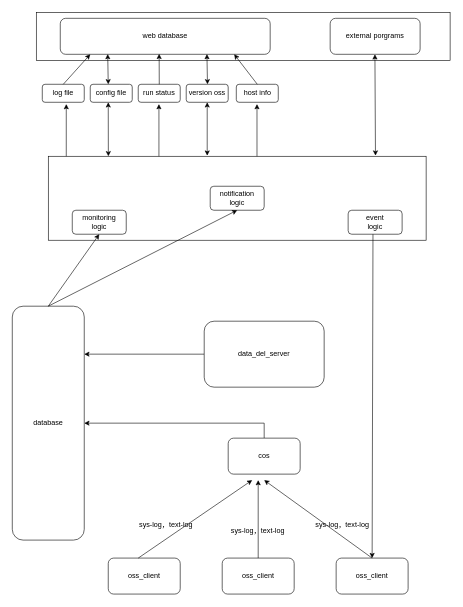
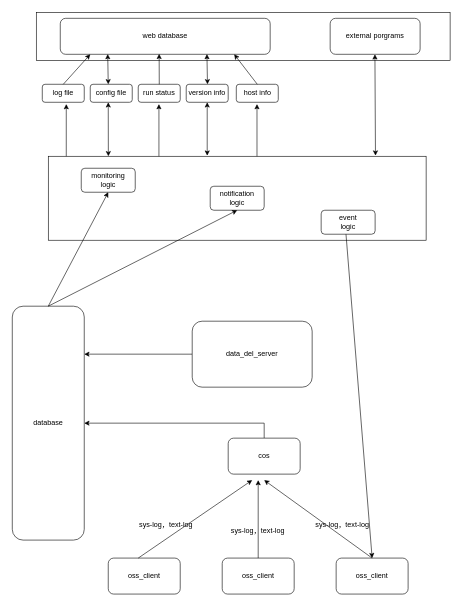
  <mxCell id="0" />
  <mxCell id="1" parent="0" />
  <mxCell id="2" value="" style="rounded=0;whiteSpace=wrap;html=1;" vertex="1" parent="1"><mxGeometry x="60" y="20" width="690" height="80" as="geometry" /></mxCell>
  <mxCell id="3" value="web database" style="rounded=1;whiteSpace=wrap;html=1;" vertex="1" parent="1"><mxGeometry x="100" y="30" width="350" height="60" as="geometry" /></mxCell>
  <mxCell id="4" value="external porgrams" style="rounded=1;whiteSpace=wrap;html=1;" vertex="1" parent="1"><mxGeometry x="550" y="30" width="150" height="60" as="geometry" /></mxCell>
  <mxCell id="5" value="oss_server" style="rounded=0;whiteSpace=wrap;html=1;" vertex="1" parent="1"><mxGeometry x="80" y="260" width="630" height="140" as="geometry" /></mxCell>
- <mxCell id="6" value="monitoring&lt;br&gt;logic" style="rounded=1;whiteSpace=wrap;html=1;" vertex="1" parent="1"><mxGeometry x="120" y="350" width="90" height="40" as="geometry" /></mxCell>
+ <mxCell id="6" value="monitoring&lt;br&gt;logic" style="rounded=1;whiteSpace=wrap;html=1;" vertex="1" parent="1"><mxGeometry x="135" y="280" width="90" height="40" as="geometry" /></mxCell>
  <mxCell id="7" value="notification&lt;br&gt;logic" style="rounded=1;whiteSpace=wrap;html=1;" vertex="1" parent="1"><mxGeometry x="350" y="310" width="90" height="40" as="geometry" /></mxCell>
- <mxCell id="8" value="event&lt;br&gt;logic" style="rounded=1;whiteSpace=wrap;html=1;" vertex="1" parent="1"><mxGeometry x="580" y="350" width="90" height="40" as="geometry" /></mxCell>
+ <mxCell id="8" value="event&lt;br&gt;logic" style="rounded=1;whiteSpace=wrap;html=1;" vertex="1" parent="1"><mxGeometry x="535" y="350" width="90" height="40" as="geometry" /></mxCell>
  <mxCell id="9" value="database" style="rounded=1;whiteSpace=wrap;html=1;" vertex="1" parent="1"><mxGeometry x="20" y="510" width="120" height="390" as="geometry" /></mxCell>
  <mxCell id="10" style="edgeStyle=orthogonalEdgeStyle;rounded=0;orthogonalLoop=1;jettySize=auto;html=1;exitX=0;exitY=0.5;exitDx=0;exitDy=0;entryX=1;entryY=0.205;entryDx=0;entryDy=0;entryPerimeter=0;" edge="1" parent="1" source="11" target="9"><mxGeometry relative="1" as="geometry" /></mxCell>
- <mxCell id="11" value="data_del_server" style="rounded=1;whiteSpace=wrap;html=1;" vertex="1" parent="1"><mxGeometry x="340" y="535" width="200" height="110" as="geometry" /></mxCell>
+ <mxCell id="11" value="data_del_server" style="rounded=1;whiteSpace=wrap;html=1;" vertex="1" parent="1"><mxGeometry x="320" y="535" width="200" height="110" as="geometry" /></mxCell>
  <mxCell id="12" style="edgeStyle=orthogonalEdgeStyle;rounded=0;orthogonalLoop=1;jettySize=auto;html=1;exitX=0.5;exitY=0;exitDx=0;exitDy=0;" edge="1" parent="1" source="13" target="9"><mxGeometry relative="1" as="geometry" /></mxCell>
  <mxCell id="13" value="cos" style="rounded=1;whiteSpace=wrap;html=1;" vertex="1" parent="1"><mxGeometry x="380" y="730" width="120" height="60" as="geometry" /></mxCell>
  <mxCell id="14" value="oss_client" style="rounded=1;whiteSpace=wrap;html=1;" vertex="1" parent="1"><mxGeometry x="180" y="930" width="120" height="60" as="geometry" /></mxCell>
  <mxCell id="15" value="oss_client" style="rounded=1;whiteSpace=wrap;html=1;" vertex="1" parent="1"><mxGeometry x="370" y="930" width="120" height="60" as="geometry" /></mxCell>
  <mxCell id="16" value="oss_client" style="rounded=1;whiteSpace=wrap;html=1;" vertex="1" parent="1"><mxGeometry x="560" y="930" width="120" height="60" as="geometry" /></mxCell>
  <mxCell id="17" value="log file" style="rounded=1;whiteSpace=wrap;html=1;" vertex="1" parent="1"><mxGeometry x="70" y="140" width="70" height="30" as="geometry" /></mxCell>
  <mxCell id="18" value="config file" style="rounded=1;whiteSpace=wrap;html=1;" vertex="1" parent="1"><mxGeometry x="150" y="140" width="70" height="30" as="geometry" /></mxCell>
  <mxCell id="19" value="run status" style="rounded=1;whiteSpace=wrap;html=1;" vertex="1" parent="1"><mxGeometry x="230" y="140" width="70" height="30" as="geometry" /></mxCell>
- <mxCell id="20" value="version oss" style="rounded=1;whiteSpace=wrap;html=1;" vertex="1" parent="1"><mxGeometry x="310" y="140" width="70" height="30" as="geometry" /></mxCell>
+ <mxCell id="20" value="version info" style="rounded=1;whiteSpace=wrap;html=1;" vertex="1" parent="1"><mxGeometry x="310" y="140" width="70" height="30" as="geometry" /></mxCell>
  <mxCell id="21" value="host info" style="rounded=1;whiteSpace=wrap;html=1;" vertex="1" parent="1"><mxGeometry x="393.5" y="140" width="70" height="30" as="geometry" /></mxCell>
  <mxCell id="22" value="" style="endArrow=classic;html=1;entryX=0.5;entryY=1;entryDx=0;entryDy=0;" edge="1" parent="1"><mxGeometry width="50" height="50" relative="1" as="geometry"><mxPoint x="264.5" y="260" as="sourcePoint" /><mxPoint x="264.5" y="173" as="targetPoint" /></mxGeometry></mxCell>
  <mxCell id="23" value="" style="endArrow=classic;html=1;entryX=0.5;entryY=1;entryDx=0;entryDy=0;" edge="1" parent="1"><mxGeometry width="50" height="50" relative="1" as="geometry"><mxPoint x="428" y="260" as="sourcePoint" /><mxPoint x="428" y="173" as="targetPoint" /></mxGeometry></mxCell>
  <mxCell id="24" value="" style="endArrow=classic;html=1;entryX=0.5;entryY=1;entryDx=0;entryDy=0;" edge="1" parent="1"><mxGeometry width="50" height="50" relative="1" as="geometry"><mxPoint x="110" y="260" as="sourcePoint" /><mxPoint x="110" y="173" as="targetPoint" /></mxGeometry></mxCell>
  <mxCell id="25" value="" style="endArrow=classic;html=1;exitX=0.5;exitY=0;exitDx=0;exitDy=0;" edge="1" parent="1" source="17"><mxGeometry width="50" height="50" relative="1" as="geometry"><mxPoint x="100" y="140" as="sourcePoint" /><mxPoint x="150" y="90" as="targetPoint" /></mxGeometry></mxCell>
  <mxCell id="26" value="" style="endArrow=classic;html=1;exitX=0.5;exitY=0;exitDx=0;exitDy=0;" edge="1" parent="1" source="21"><mxGeometry width="50" height="50" relative="1" as="geometry"><mxPoint x="340" y="140" as="sourcePoint" /><mxPoint x="390" y="90" as="targetPoint" /></mxGeometry></mxCell>
  <mxCell id="27" value="" style="endArrow=classic;startArrow=classic;html=1;entryX=0.5;entryY=1;entryDx=0;entryDy=0;" edge="1" parent="1" target="20"><mxGeometry width="50" height="50" relative="1" as="geometry"><mxPoint x="345" y="259" as="sourcePoint" /><mxPoint x="370" y="180" as="targetPoint" /></mxGeometry></mxCell>
  <mxCell id="28" value="" style="endArrow=classic;html=1;entryX=0.228;entryY=0.988;entryDx=0;entryDy=0;entryPerimeter=0;" edge="1" parent="1"><mxGeometry width="50" height="50" relative="1" as="geometry"><mxPoint x="265.06" y="140" as="sourcePoint" /><mxPoint x="264.86" y="89.28" as="targetPoint" /></mxGeometry></mxCell>
  <mxCell id="29" value="" style="endArrow=classic;startArrow=classic;html=1;entryX=0.226;entryY=0.993;entryDx=0;entryDy=0;entryPerimeter=0;" edge="1" parent="1" target="3"><mxGeometry width="50" height="50" relative="1" as="geometry"><mxPoint x="180" y="140" as="sourcePoint" /><mxPoint x="230" y="90" as="targetPoint" /></mxGeometry></mxCell>
  <mxCell id="30" value="" style="endArrow=classic;startArrow=classic;html=1;entryX=0.226;entryY=0.993;entryDx=0;entryDy=0;entryPerimeter=0;exitX=0.159;exitY=0;exitDx=0;exitDy=0;exitPerimeter=0;" edge="1" parent="1" source="5"><mxGeometry width="50" height="50" relative="1" as="geometry"><mxPoint x="180.9" y="220.42" as="sourcePoint" /><mxPoint x="180" y="170" as="targetPoint" /></mxGeometry></mxCell>
  <mxCell id="31" value="" style="endArrow=classic;startArrow=classic;html=1;entryX=0.226;entryY=0.993;entryDx=0;entryDy=0;entryPerimeter=0;" edge="1" parent="1"><mxGeometry width="50" height="50" relative="1" as="geometry"><mxPoint x="345.45" y="140" as="sourcePoint" /><mxPoint x="344.55" y="89.58" as="targetPoint" /></mxGeometry></mxCell>
  <mxCell id="32" value="" style="endArrow=classic;startArrow=classic;html=1;entryX=0.5;entryY=1;entryDx=0;entryDy=0;exitX=0.866;exitY=-0.008;exitDx=0;exitDy=0;exitPerimeter=0;" edge="1" parent="1" source="5"><mxGeometry width="50" height="50" relative="1" as="geometry"><mxPoint x="624.66" y="179" as="sourcePoint" /><mxPoint x="624.66" y="90" as="targetPoint" /></mxGeometry></mxCell>
  <mxCell id="33" value="" style="endArrow=classic;html=1;" edge="1" parent="1"><mxGeometry width="50" height="50" relative="1" as="geometry"><mxPoint x="230" y="930" as="sourcePoint" /><mxPoint x="420" y="800" as="targetPoint" /></mxGeometry></mxCell>
  <mxCell id="34" value="" style="endArrow=classic;html=1;" edge="1" parent="1"><mxGeometry width="50" height="50" relative="1" as="geometry"><mxPoint x="430" y="930" as="sourcePoint" /><mxPoint x="430" y="800" as="targetPoint" /></mxGeometry></mxCell>
  <mxCell id="35" value="" style="endArrow=classic;html=1;" edge="1" parent="1"><mxGeometry width="50" height="50" relative="1" as="geometry"><mxPoint x="620" y="930" as="sourcePoint" /><mxPoint x="440" y="800" as="targetPoint" /></mxGeometry></mxCell>
  <mxCell id="36" value="sys-log，text-log" style="text;html=1;align=center;verticalAlign=middle;resizable=0;points=[];autosize=1;" vertex="1" parent="1"><mxGeometry x="226" y="864" width="100" height="20" as="geometry" /></mxCell>
  <mxCell id="37" value="sys-log，text-log" style="text;html=1;align=center;verticalAlign=middle;resizable=0;points=[];autosize=1;" vertex="1" parent="1"><mxGeometry x="378.5" y="874" width="100" height="20" as="geometry" /></mxCell>
  <mxCell id="38" value="sys-log，text-log" style="text;html=1;align=center;verticalAlign=middle;resizable=0;points=[];autosize=1;" vertex="1" parent="1"><mxGeometry x="520" y="864" width="100" height="20" as="geometry" /></mxCell>
  <mxCell id="39" value="" style="endArrow=classic;html=1;entryX=0.5;entryY=1;entryDx=0;entryDy=0;" edge="1" parent="1" target="6"><mxGeometry width="50" height="50" relative="1" as="geometry"><mxPoint x="80" y="510" as="sourcePoint" /><mxPoint x="140" y="480" as="targetPoint" /></mxGeometry></mxCell>
  <mxCell id="40" value="" style="endArrow=classic;html=1;entryX=0.5;entryY=1;entryDx=0;entryDy=0;" edge="1" parent="1" target="7"><mxGeometry width="50" height="50" relative="1" as="geometry"><mxPoint x="80" y="510" as="sourcePoint" /><mxPoint x="130" y="460" as="targetPoint" /></mxGeometry></mxCell>
  <mxCell id="41" value="" style="endArrow=classic;html=1;exitX=0.46;exitY=1;exitDx=0;exitDy=0;exitPerimeter=0;entryX=0.5;entryY=0;entryDx=0;entryDy=0;" edge="1" parent="1" source="8" target="16"><mxGeometry width="50" height="50" relative="1" as="geometry"><mxPoint x="560" y="580" as="sourcePoint" /><mxPoint x="620" y="850" as="targetPoint" /></mxGeometry></mxCell>
